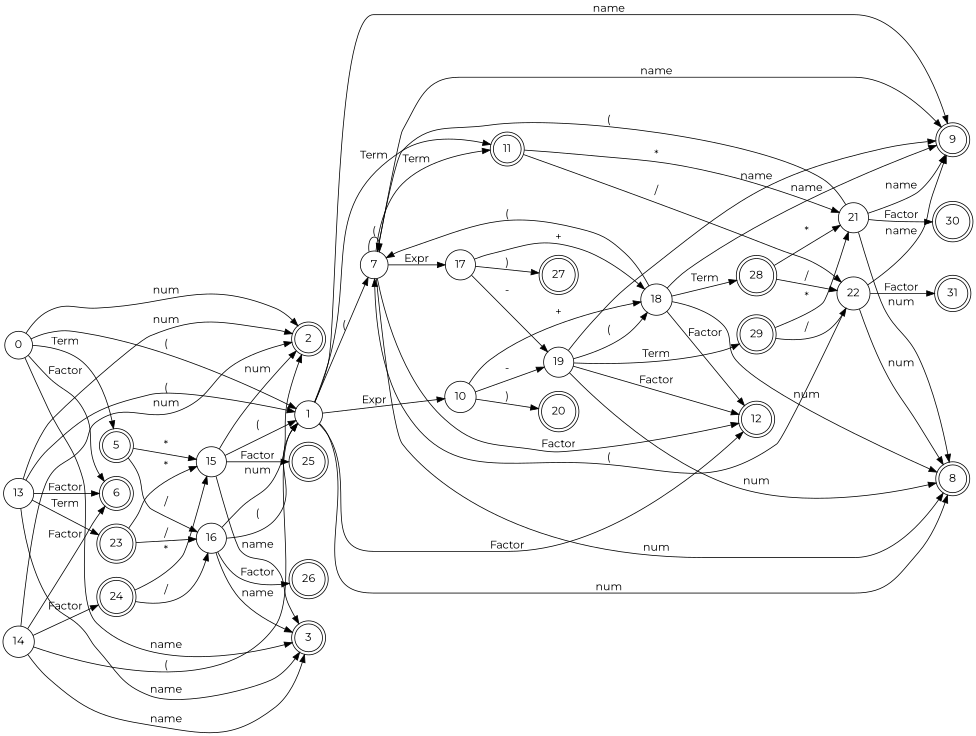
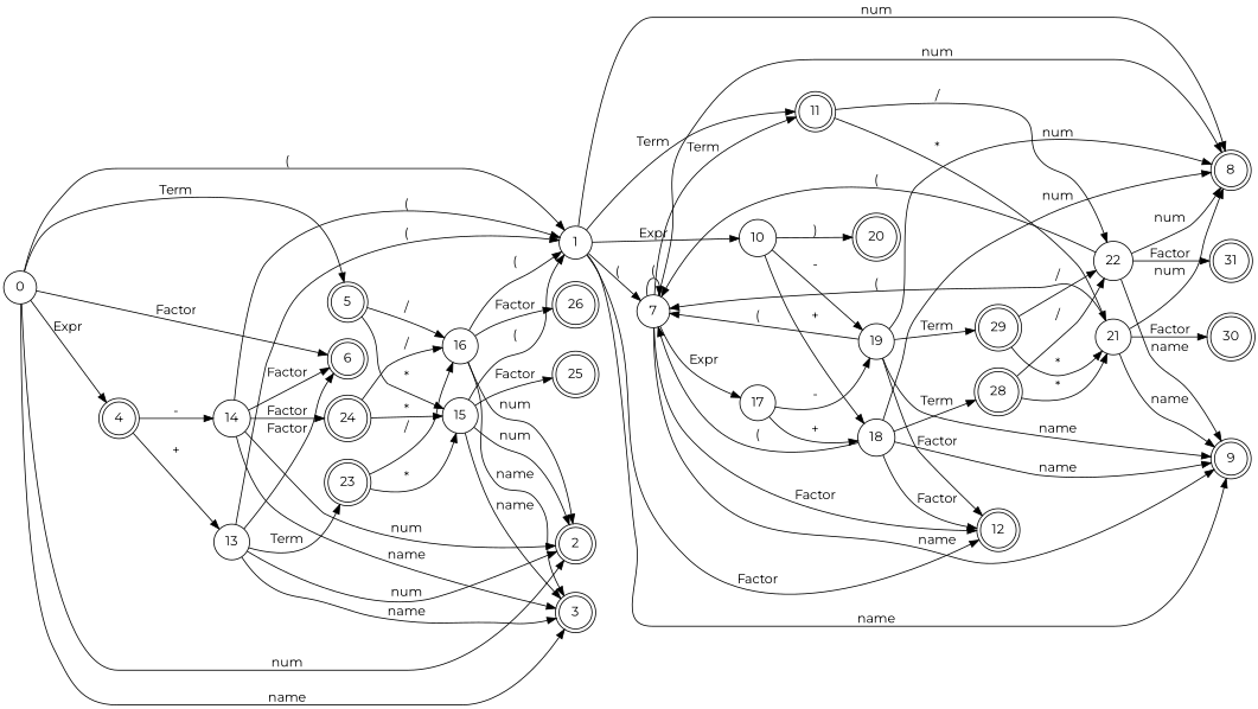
  digraph {
    fontname=Montserrat
    rankdir=LR
    node [fontname=Montserrat shape=doublecircle]
    edge [fontname=Montserrat]
    0 [shape=circle]
    1 [shape=circle]
    2
    3
+   4
    5
    6
    7 [shape=circle]
    8
    9
    10 [shape=circle]
    11
    12
    13 [shape=circle]
    14 [shape=circle]
    15 [shape=circle]
    16 [shape=circle]
    17 [shape=circle]
    18 [shape=circle]
    19 [shape=circle]
    20
    21 [shape=circle]
    22 [shape=circle]
    23
    24
    25
    26
-   27
    28
    29
    30
    31
    0 -> 1 [label="("]
    0 -> 2 [label=num]
    0 -> 3 [label=name]
+   0 -> 4 [label=Expr]
    0 -> 5 [label=Term]
    0 -> 6 [label=Factor]
    1 -> 7 [label="("]
    1 -> 8 [label=num]
    1 -> 9 [label=name]
    1 -> 10 [label=Expr]
    1 -> 11 [label=Term]
    1 -> 12 [label=Factor]
+   4 -> 13 [label="+"]
+   4 -> 14 [label="-"]
    5 -> 15 [label="*"]
    5 -> 16 [label="/"]
    7 -> 7 [label="("]
    7 -> 8 [label=num]
    7 -> 9 [label=name]
    7 -> 11 [label=Term]
    7 -> 12 [label=Factor]
    7 -> 17 [label=Expr]
    10 -> 18 [label="+"]
    10 -> 19 [label="-"]
    10 -> 20 [label=")"]
    11 -> 21 [label="*"]
    11 -> 22 [label="/"]
    13 -> 1 [label="("]
    13 -> 2 [label=num]
    13 -> 3 [label=name]
    13 -> 6 [label=Factor]
    13 -> 23 [label=Term]
    14 -> 1 [label="("]
    14 -> 2 [label=num]
    14 -> 3 [label=name]
    14 -> 6 [label=Factor]
    14 -> 24 [label=Factor]
    15 -> 1 [label="("]
    15 -> 2 [label=num]
    15 -> 3 [label=name]
    15 -> 25 [label=Factor]
    16 -> 1 [label="("]
    16 -> 2 [label=num]
    16 -> 3 [label=name]
    16 -> 26 [label=Factor]
    17 -> 18 [label="+"]
    17 -> 19 [label="-"]
-   17 -> 27 [label=")"]
    18 -> 7 [label="("]
    18 -> 8 [label=num]
    18 -> 9 [label=name]
    18 -> 12 [label=Factor]
    18 -> 28 [label=Term]
-   19 -> 18 [label="("]
+   19 -> 7 [label="("]
    19 -> 8 [label=num]
    19 -> 9 [label=name]
    19 -> 12 [label=Factor]
    19 -> 29 [label=Term]
    21 -> 7 [label="("]
    21 -> 8 [label=num]
    21 -> 9 [label=name]
    21 -> 30 [label=Factor]
    22 -> 7 [label="("]
    22 -> 8 [label=num]
    22 -> 9 [label=name]
    22 -> 31 [label=Factor]
    23 -> 15 [label="*"]
    23 -> 16 [label="/"]
    24 -> 15 [label="*"]
    24 -> 16 [label="/"]
    28 -> 21 [label="*"]
    28 -> 22 [label="/"]
    29 -> 21 [label="*"]
    29 -> 22 [label="/"]
  }
